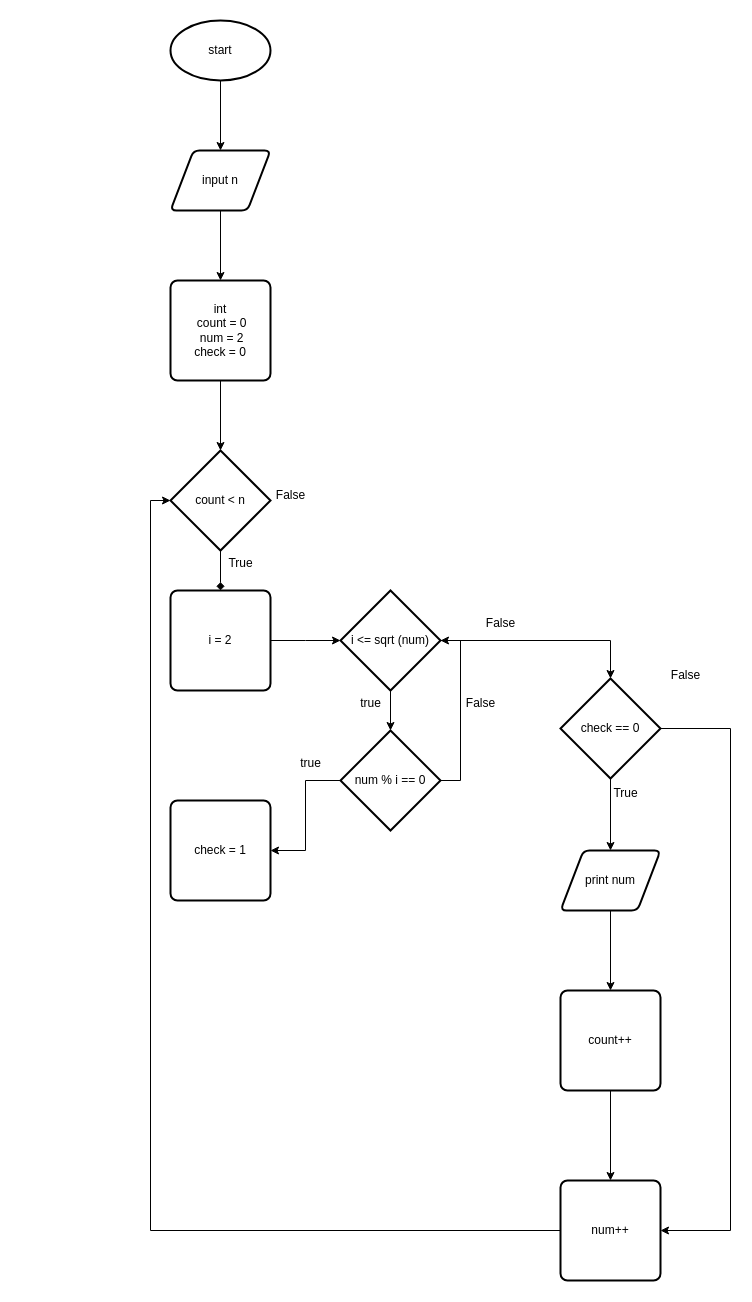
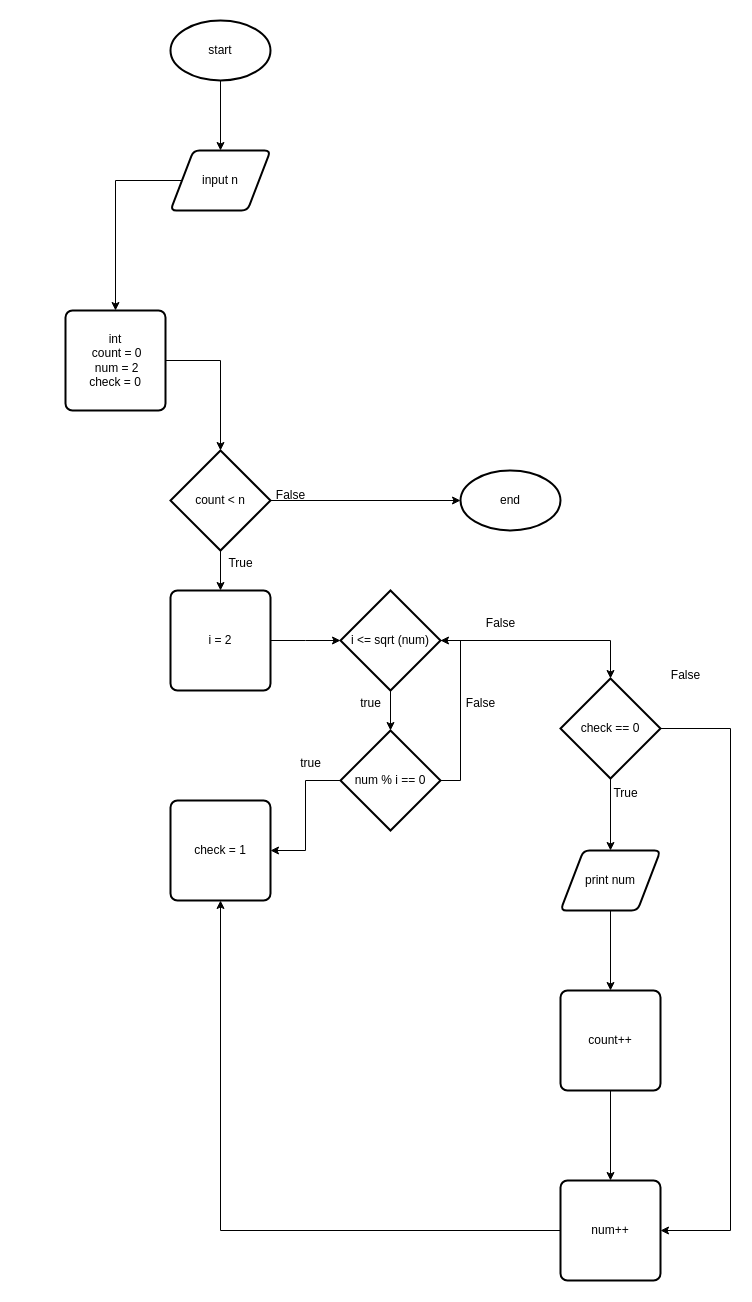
  <mxCell id="0" />
  <mxCell id="1" parent="0" />
  <mxCell id="2" style="edgeStyle=orthogonalEdgeStyle;rounded=0;orthogonalLoop=1;jettySize=auto;html=1;entryX=1;entryY=0.5;entryDx=0;entryDy=0;entryPerimeter=0;" edge="1" parent="1"><mxGeometry relative="1" as="geometry"><Array as="points"><mxPoint x="160" y="660" /><mxPoint x="160" y="360" /></Array><mxPoint x="20" y="360" as="targetPoint" /></mxGeometry></mxCell>
  <mxCell id="3" style="edgeStyle=orthogonalEdgeStyle;rounded=0;orthogonalLoop=1;jettySize=auto;html=1;" edge="1" parent="1" source="4" target="6"><mxGeometry relative="1" as="geometry"><mxPoint x="220" y="320" as="targetPoint" /></mxGeometry></mxCell>
  <mxCell id="4" value="input n" style="shape=parallelogram;html=1;strokeWidth=2;perimeter=parallelogramPerimeter;whiteSpace=wrap;rounded=1;arcSize=12;size=0.23;" vertex="1" parent="1"><mxGeometry x="170" y="150" width="100" height="60" as="geometry" /></mxCell>
  <mxCell id="5" style="edgeStyle=orthogonalEdgeStyle;rounded=0;orthogonalLoop=1;jettySize=auto;html=1;" edge="1" parent="1" source="6" target="9"><mxGeometry relative="1" as="geometry"><mxPoint x="220" y="460" as="targetPoint" /></mxGeometry></mxCell>
- <mxCell id="6" value="int&lt;div&gt;&amp;nbsp;count = 0&lt;/div&gt;&lt;div&gt;&amp;nbsp;num = 2&lt;/div&gt;&lt;div&gt;check = 0&lt;/div&gt;" style="rounded=1;whiteSpace=wrap;html=1;absoluteArcSize=1;arcSize=14;strokeWidth=2;" vertex="1" parent="1"><mxGeometry x="170" y="280" width="100" height="100" as="geometry" /></mxCell>
- <mxCell id="7" style="edgeStyle=orthogonalEdgeStyle;rounded=0;orthogonalLoop=1;jettySize=auto;html=1;endArrow=diamond;" edge="1" parent="1" source="9" target="11"><mxGeometry relative="1" as="geometry"><mxPoint x="220" y="600" as="targetPoint" /></mxGeometry></mxCell>
+ <mxCell id="6" value="int&lt;div&gt;&amp;nbsp;count = 0&lt;/div&gt;&lt;div&gt;&amp;nbsp;num = 2&lt;/div&gt;&lt;div&gt;check = 0&lt;/div&gt;" style="rounded=1;whiteSpace=wrap;html=1;absoluteArcSize=1;arcSize=14;strokeWidth=2;" vertex="1" parent="1"><mxGeometry x="65" y="310" width="100" height="100" as="geometry" /></mxCell>
+ <mxCell id="7" style="edgeStyle=orthogonalEdgeStyle;rounded=0;orthogonalLoop=1;jettySize=auto;html=1;" edge="1" parent="1" source="9" target="11"><mxGeometry relative="1" as="geometry"><mxPoint x="220" y="600" as="targetPoint" /></mxGeometry></mxCell>
+ <mxCell id="8" style="edgeStyle=orthogonalEdgeStyle;rounded=0;orthogonalLoop=1;jettySize=auto;html=1;entryX=0;entryY=0.5;entryDx=0;entryDy=0;entryPerimeter=0;" edge="1" parent="1" source="9" target="38"><mxGeometry relative="1" as="geometry"><mxPoint x="350" y="500" as="targetPoint" /></mxGeometry></mxCell>
  <mxCell id="9" value="count &amp;lt; n" style="strokeWidth=2;html=1;shape=mxgraph.flowchart.decision;whiteSpace=wrap;" vertex="1" parent="1"><mxGeometry x="170" y="450" width="100" height="100" as="geometry" /></mxCell>
  <mxCell id="10" style="edgeStyle=orthogonalEdgeStyle;rounded=0;orthogonalLoop=1;jettySize=auto;html=1;" edge="1" parent="1" source="11"><mxGeometry relative="1" as="geometry"><mxPoint x="340" y="640" as="targetPoint" /></mxGeometry></mxCell>
  <mxCell id="11" value="i = 2" style="rounded=1;whiteSpace=wrap;html=1;absoluteArcSize=1;arcSize=14;strokeWidth=2;" vertex="1" parent="1"><mxGeometry x="170" y="590" width="100" height="100" as="geometry" /></mxCell>
  <mxCell id="12" style="edgeStyle=orthogonalEdgeStyle;rounded=0;orthogonalLoop=1;jettySize=auto;html=1;" edge="1" parent="1" source="14" target="18"><mxGeometry relative="1" as="geometry"><mxPoint x="390" y="760" as="targetPoint" /></mxGeometry></mxCell>
  <mxCell id="13" style="edgeStyle=orthogonalEdgeStyle;rounded=0;orthogonalLoop=1;jettySize=auto;html=1;entryX=0.5;entryY=0;entryDx=0;entryDy=0;entryPerimeter=0;" edge="1" parent="1" source="14" target="27"><mxGeometry relative="1" as="geometry"><mxPoint x="610" y="730" as="targetPoint" /></mxGeometry></mxCell>
  <mxCell id="14" value="i &amp;lt;= sqrt (num)" style="strokeWidth=2;html=1;shape=mxgraph.flowchart.decision;whiteSpace=wrap;" vertex="1" parent="1"><mxGeometry x="340" y="590" width="100" height="100" as="geometry" /></mxCell>
  <mxCell id="15" value="True" style="text;html=1;align=center;verticalAlign=middle;resizable=0;points=[];autosize=1;strokeColor=none;fillColor=none;" vertex="1" parent="1"><mxGeometry x="215" y="548" width="50" height="30" as="geometry" /></mxCell>
  <mxCell id="16" value="False" style="text;html=1;align=center;verticalAlign=middle;resizable=0;points=[];autosize=1;strokeColor=none;fillColor=none;" vertex="1" parent="1"><mxGeometry x="265" y="480" width="50" height="30" as="geometry" /></mxCell>
  <mxCell id="17" style="edgeStyle=orthogonalEdgeStyle;rounded=0;orthogonalLoop=1;jettySize=auto;html=1;" edge="1" parent="1" source="18" target="19"><mxGeometry relative="1" as="geometry"><mxPoint x="300" y="760" as="targetPoint" /></mxGeometry></mxCell>
  <mxCell id="18" value="num % i == 0" style="strokeWidth=2;html=1;shape=mxgraph.flowchart.decision;whiteSpace=wrap;" vertex="1" parent="1"><mxGeometry x="340" y="730" width="100" height="100" as="geometry" /></mxCell>
  <mxCell id="19" value="check = 1" style="rounded=1;whiteSpace=wrap;html=1;absoluteArcSize=1;arcSize=14;strokeWidth=2;" vertex="1" parent="1"><mxGeometry x="170" y="800" width="100" height="100" as="geometry" /></mxCell>
  <mxCell id="20" value="true" style="text;html=1;align=center;verticalAlign=middle;resizable=0;points=[];autosize=1;strokeColor=none;fillColor=none;" vertex="1" parent="1"><mxGeometry x="350" y="688" width="40" height="30" as="geometry" /></mxCell>
  <mxCell id="21" value="true" style="text;html=1;align=center;verticalAlign=middle;resizable=0;points=[];autosize=1;strokeColor=none;fillColor=none;" vertex="1" parent="1"><mxGeometry x="290" y="748" width="40" height="30" as="geometry" /></mxCell>
  <mxCell id="22" style="edgeStyle=orthogonalEdgeStyle;rounded=0;orthogonalLoop=1;jettySize=auto;html=1;entryX=1;entryY=0.5;entryDx=0;entryDy=0;entryPerimeter=0;" edge="1" parent="1" source="18" target="14"><mxGeometry relative="1" as="geometry"><Array as="points"><mxPoint x="460" y="780" /><mxPoint x="460" y="640" /></Array></mxGeometry></mxCell>
  <mxCell id="23" value="False" style="text;html=1;align=center;verticalAlign=middle;resizable=0;points=[];autosize=1;strokeColor=none;fillColor=none;" vertex="1" parent="1"><mxGeometry x="455" y="688" width="50" height="30" as="geometry" /></mxCell>
  <mxCell id="24" value="False" style="text;html=1;align=center;verticalAlign=middle;resizable=0;points=[];autosize=1;strokeColor=none;fillColor=none;" vertex="1" parent="1"><mxGeometry x="475" y="608" width="50" height="30" as="geometry" /></mxCell>
  <mxCell id="25" style="edgeStyle=orthogonalEdgeStyle;rounded=0;orthogonalLoop=1;jettySize=auto;html=1;" edge="1" parent="1" source="27" target="29"><mxGeometry relative="1" as="geometry"><mxPoint x="610" y="820" as="targetPoint" /></mxGeometry></mxCell>
  <mxCell id="26" style="edgeStyle=orthogonalEdgeStyle;rounded=0;orthogonalLoop=1;jettySize=auto;html=1;entryX=1;entryY=0.5;entryDx=0;entryDy=0;" edge="1" parent="1" source="27" target="33"><mxGeometry relative="1" as="geometry"><Array as="points"><mxPoint x="730" y="728" /><mxPoint x="730" y="1230" /></Array></mxGeometry></mxCell>
  <mxCell id="27" value="check == 0" style="strokeWidth=2;html=1;shape=mxgraph.flowchart.decision;whiteSpace=wrap;" vertex="1" parent="1"><mxGeometry x="560" y="678" width="100" height="100" as="geometry" /></mxCell>
  <mxCell id="28" style="edgeStyle=orthogonalEdgeStyle;rounded=0;orthogonalLoop=1;jettySize=auto;html=1;" edge="1" parent="1" source="29" target="32"><mxGeometry relative="1" as="geometry"><mxPoint x="610" y="900" as="targetPoint" /></mxGeometry></mxCell>
  <mxCell id="29" value="print num" style="shape=parallelogram;html=1;strokeWidth=2;perimeter=parallelogramPerimeter;whiteSpace=wrap;rounded=1;arcSize=12;size=0.23;" vertex="1" parent="1"><mxGeometry x="560" y="850" width="100" height="60" as="geometry" /></mxCell>
  <mxCell id="30" value="True" style="text;html=1;align=center;verticalAlign=middle;resizable=0;points=[];autosize=1;strokeColor=none;fillColor=none;" vertex="1" parent="1"><mxGeometry x="600" y="778" width="50" height="30" as="geometry" /></mxCell>
  <mxCell id="31" style="edgeStyle=orthogonalEdgeStyle;rounded=0;orthogonalLoop=1;jettySize=auto;html=1;" edge="1" parent="1" source="32" target="33"><mxGeometry relative="1" as="geometry"><mxPoint x="610" y="1060" as="targetPoint" /></mxGeometry></mxCell>
  <mxCell id="32" value="count++" style="rounded=1;whiteSpace=wrap;html=1;absoluteArcSize=1;arcSize=14;strokeWidth=2;" vertex="1" parent="1"><mxGeometry x="560" y="990" width="100" height="100" as="geometry" /></mxCell>
  <mxCell id="33" value="num++" style="rounded=1;whiteSpace=wrap;html=1;absoluteArcSize=1;arcSize=14;strokeWidth=2;" vertex="1" parent="1"><mxGeometry x="560" y="1180" width="100" height="100" as="geometry" /></mxCell>
  <mxCell id="34" value="False" style="text;html=1;align=center;verticalAlign=middle;resizable=0;points=[];autosize=1;strokeColor=none;fillColor=none;" vertex="1" parent="1"><mxGeometry x="660" y="660" width="50" height="30" as="geometry" /></mxCell>
- <mxCell id="35" style="edgeStyle=orthogonalEdgeStyle;rounded=0;orthogonalLoop=1;jettySize=auto;html=1;entryX=0;entryY=0.5;entryDx=0;entryDy=0;entryPerimeter=0;" edge="1" parent="1" source="33" target="9"><mxGeometry relative="1" as="geometry" /></mxCell>
+ <mxCell id="35" style="edgeStyle=orthogonalEdgeStyle;rounded=0;orthogonalLoop=1;jettySize=auto;html=1;" edge="1" parent="1" source="33" target="19"><mxGeometry relative="1" as="geometry" /></mxCell>
  <mxCell id="36" style="edgeStyle=orthogonalEdgeStyle;rounded=0;orthogonalLoop=1;jettySize=auto;html=1;entryX=0.5;entryY=0;entryDx=0;entryDy=0;" edge="1" parent="1" source="37" target="4"><mxGeometry relative="1" as="geometry" /></mxCell>
  <mxCell id="37" value="start" style="strokeWidth=2;html=1;shape=mxgraph.flowchart.start_1;whiteSpace=wrap;" vertex="1" parent="1"><mxGeometry x="170" y="20" width="100" height="60" as="geometry" /></mxCell>
+ <mxCell id="38" value="end" style="strokeWidth=2;html=1;shape=mxgraph.flowchart.start_1;whiteSpace=wrap;" vertex="1" parent="1"><mxGeometry x="460" y="470" width="100" height="60" as="geometry" /></mxCell>
